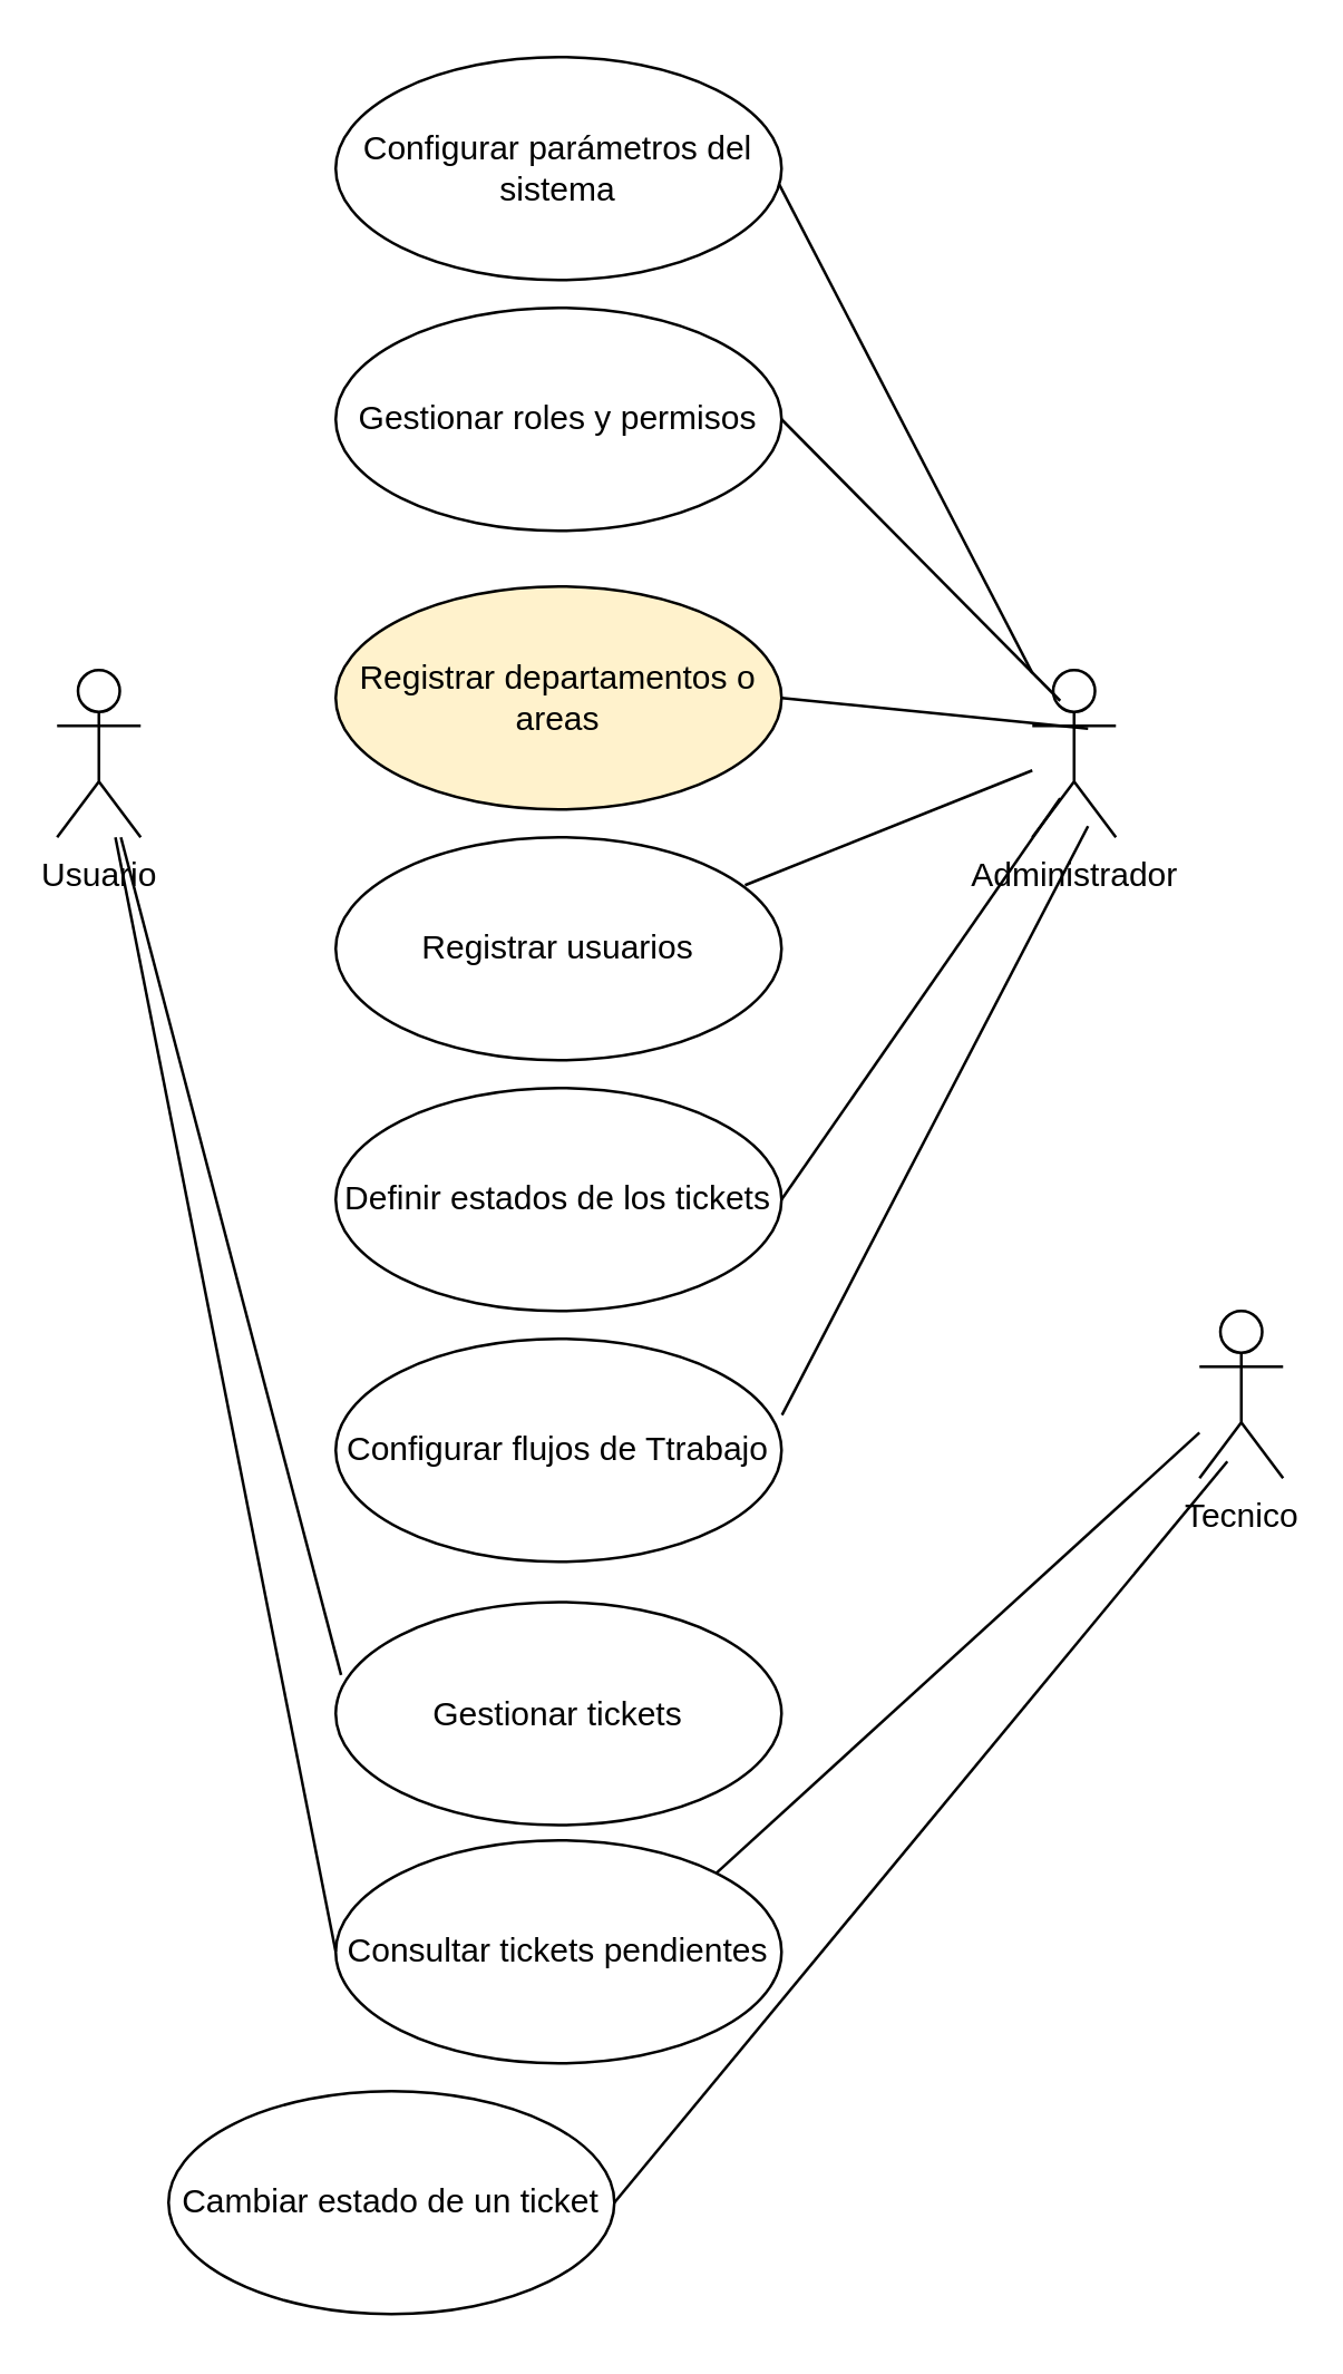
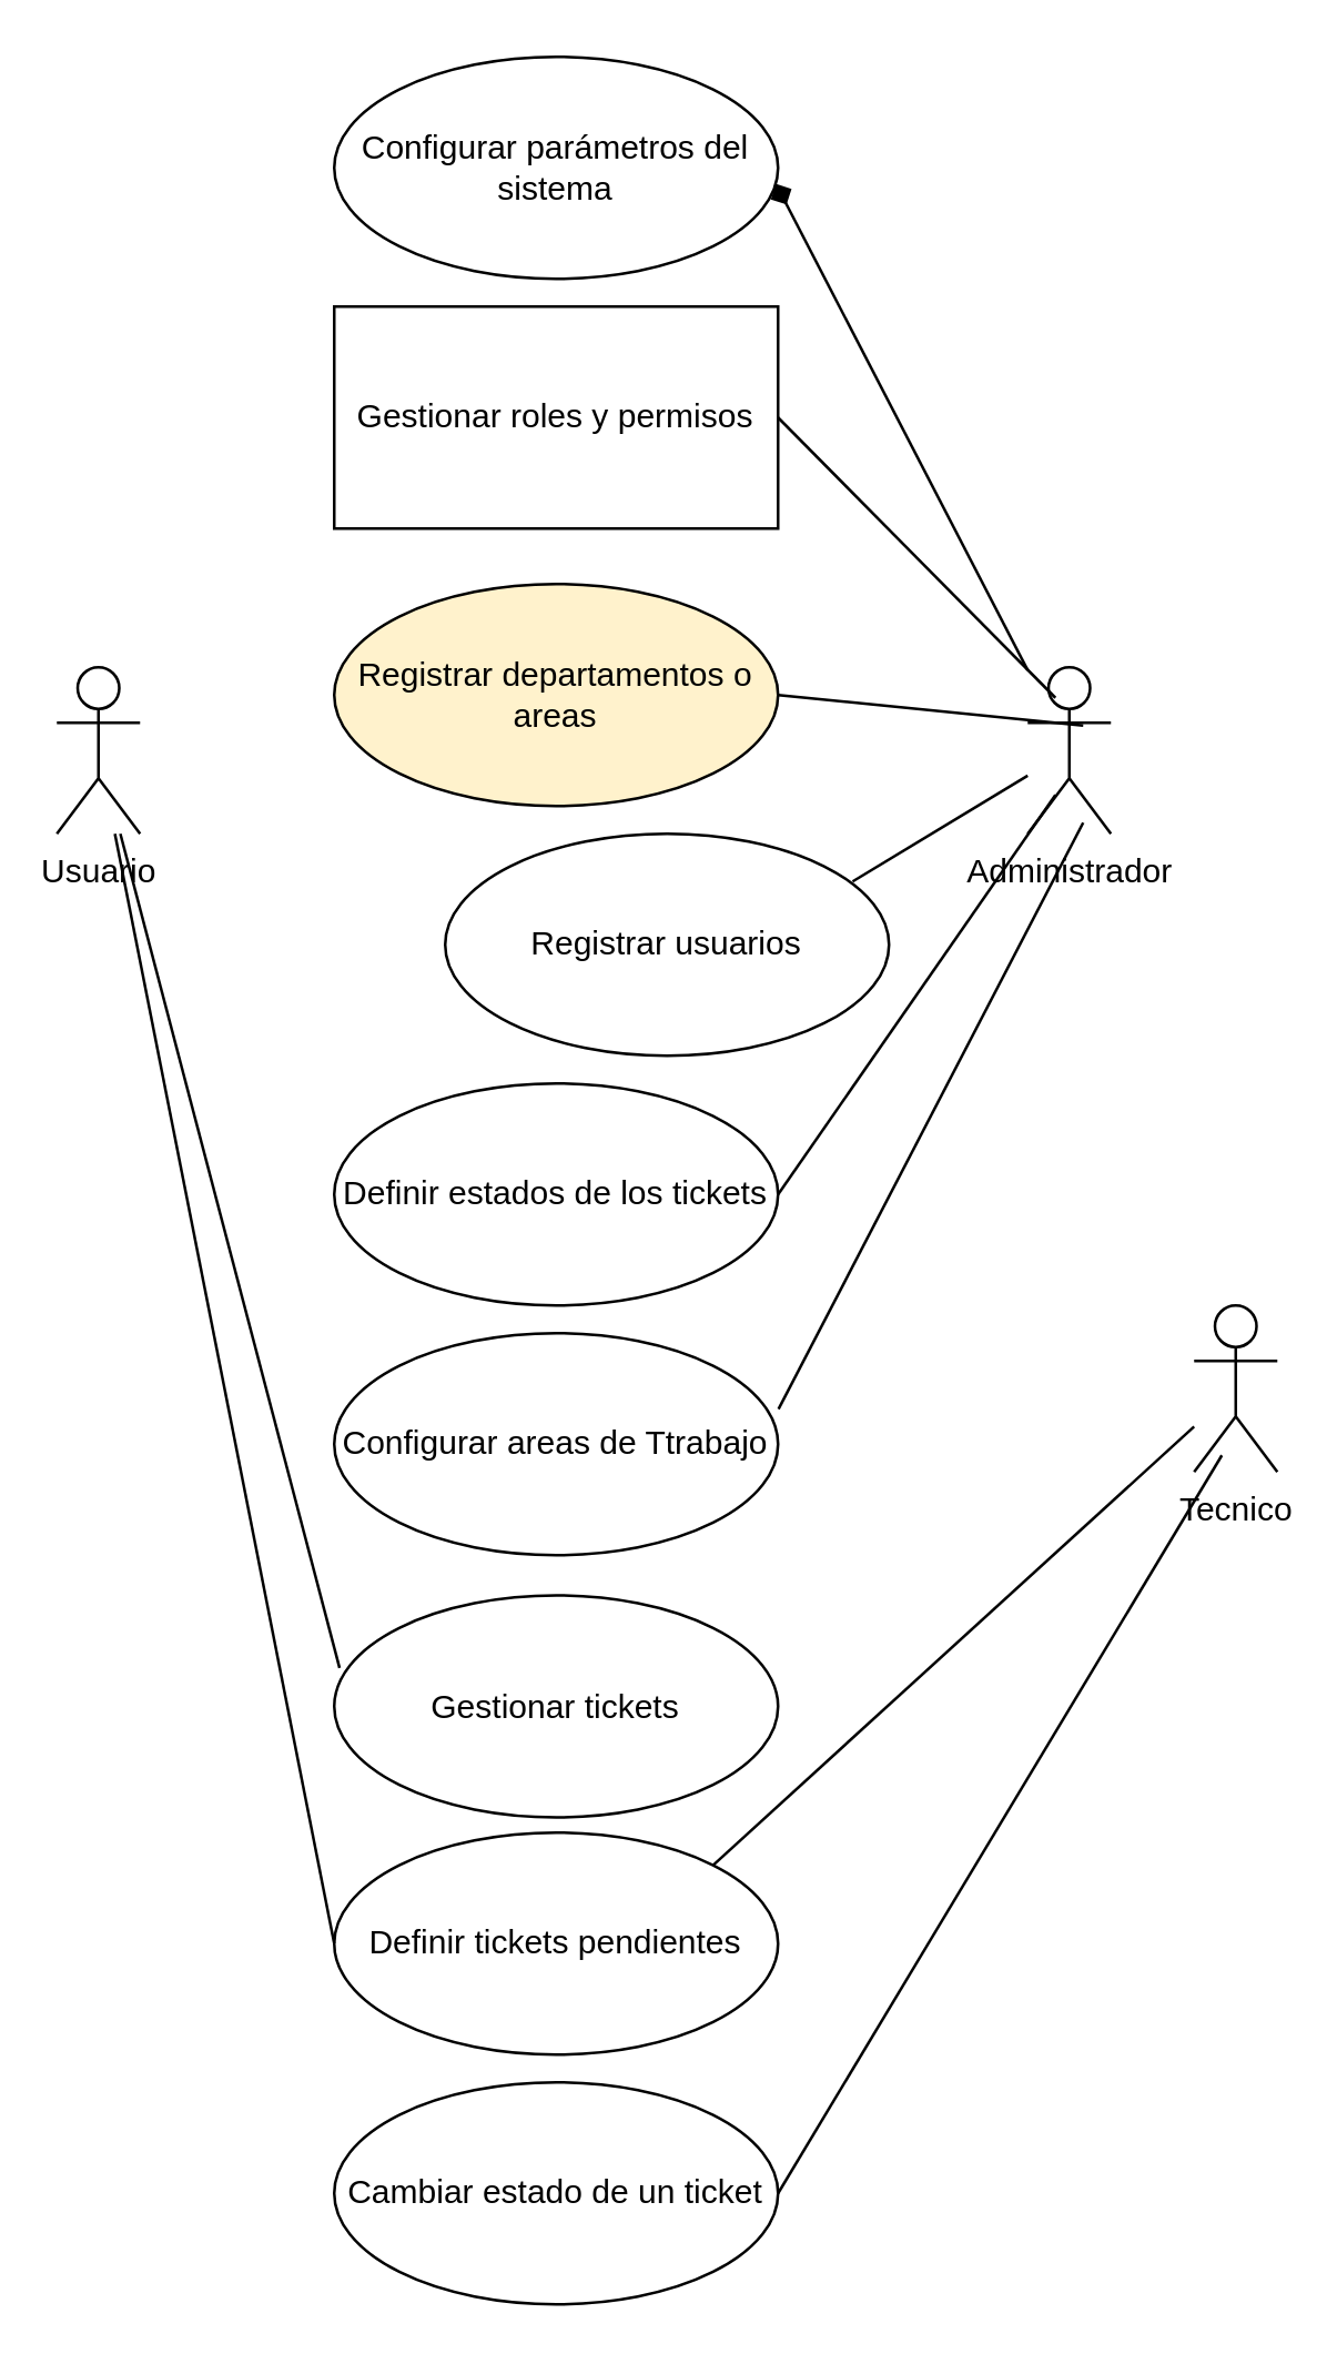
  <mxCell id="0" />
  <mxCell id="1" parent="0" />
  <mxCell id="2" value="Usuario" style="shape=umlActor;verticalLabelPosition=bottom;verticalAlign=top;html=1;outlineConnect=0;" vertex="1" parent="1"><mxGeometry x="20" y="240" width="30" height="60" as="geometry" /></mxCell>
  <mxCell id="3" value="Administrador&lt;br&gt;" style="shape=umlActor;verticalLabelPosition=bottom;verticalAlign=top;html=1;outlineConnect=0;" vertex="1" parent="1"><mxGeometry x="370" y="240" width="30" height="60" as="geometry" /></mxCell>
- <mxCell id="4" value="Gestionar roles y permisos" style="ellipse;whiteSpace=wrap;html=1;" vertex="1" parent="1"><mxGeometry x="120" y="110" width="160" height="80" as="geometry" /></mxCell>
+ <mxCell id="4" value="Gestionar roles y permisos" style="whiteSpace=wrap;html=1;rounded=0;" vertex="1" parent="1"><mxGeometry x="120" y="110" width="160" height="80" as="geometry" /></mxCell>
  <mxCell id="5" value="Tecnico" style="shape=umlActor;verticalLabelPosition=bottom;verticalAlign=top;html=1;outlineConnect=0;" vertex="1" parent="1"><mxGeometry x="430" y="470" width="30" height="60" as="geometry" /></mxCell>
  <mxCell id="6" value="Registrar departamentos o areas" style="ellipse;whiteSpace=wrap;html=1;fillColor=#fff2cc;" vertex="1" parent="1"><mxGeometry x="120" y="210" width="160" height="80" as="geometry" /></mxCell>
- <mxCell id="7" value="Registrar usuarios" style="ellipse;whiteSpace=wrap;html=1;" vertex="1" parent="1"><mxGeometry x="120" y="300" width="160" height="80" as="geometry" /></mxCell>
+ <mxCell id="7" value="Registrar usuarios" style="ellipse;whiteSpace=wrap;html=1;" vertex="1" parent="1"><mxGeometry x="160" y="300" width="160" height="80" as="geometry" /></mxCell>
  <mxCell id="8" value="Definir estados de los tickets" style="ellipse;whiteSpace=wrap;html=1;" vertex="1" parent="1"><mxGeometry x="120" y="390" width="160" height="80" as="geometry" /></mxCell>
  <mxCell id="9" value="Configurar parámetros del sistema" style="ellipse;whiteSpace=wrap;html=1;" vertex="1" parent="1"><mxGeometry x="120" y="20" width="160" height="80" as="geometry" /></mxCell>
- <mxCell id="10" value="Configurar flujos de Ttrabajo" style="ellipse;whiteSpace=wrap;html=1;" vertex="1" parent="1"><mxGeometry x="120" y="480" width="160" height="80" as="geometry" /></mxCell>
+ <mxCell id="10" value="Configurar areas de Ttrabajo" style="ellipse;whiteSpace=wrap;html=1;" vertex="1" parent="1"><mxGeometry x="120" y="480" width="160" height="80" as="geometry" /></mxCell>
  <mxCell id="11" value="Gestionar tickets" style="ellipse;whiteSpace=wrap;html=1;" vertex="1" parent="1"><mxGeometry x="120" y="574.5" width="160" height="80" as="geometry" /></mxCell>
- <mxCell id="12" value="Consultar tickets pendientes" style="ellipse;whiteSpace=wrap;html=1;" vertex="1" parent="1"><mxGeometry x="120" y="660" width="160" height="80" as="geometry" /></mxCell>
- <mxCell id="13" value="Cambiar estado de un ticket" style="ellipse;whiteSpace=wrap;html=1;" vertex="1" parent="1"><mxGeometry x="60" y="750" width="160" height="80" as="geometry" /></mxCell>
- <mxCell id="14" value="" style="endArrow=none;html=1;rounded=0;entryX=0.995;entryY=0.572;entryDx=0;entryDy=0;entryPerimeter=0;" edge="1" parent="1" source="3" target="9"><mxGeometry width="50" height="50" relative="1" as="geometry"><mxPoint x="90" y="210" as="sourcePoint" /><mxPoint x="140" y="160" as="targetPoint" /></mxGeometry></mxCell>
+ <mxCell id="12" value="Definir tickets pendientes" style="ellipse;whiteSpace=wrap;html=1;" vertex="1" parent="1"><mxGeometry x="120" y="660" width="160" height="80" as="geometry" /></mxCell>
+ <mxCell id="13" value="Cambiar estado de un ticket" style="ellipse;whiteSpace=wrap;html=1;" vertex="1" parent="1"><mxGeometry x="120" y="750" width="160" height="80" as="geometry" /></mxCell>
+ <mxCell id="14" value="" style="endArrow=diamond;html=1;rounded=0;entryX=0.995;entryY=0.572;entryDx=0;entryDy=0;entryPerimeter=0;" edge="1" parent="1" source="3" target="9"><mxGeometry width="50" height="50" relative="1" as="geometry"><mxPoint x="90" y="210" as="sourcePoint" /><mxPoint x="140" y="160" as="targetPoint" /></mxGeometry></mxCell>
  <mxCell id="15" value="" style="endArrow=none;html=1;rounded=0;entryX=1;entryY=0.5;entryDx=0;entryDy=0;" edge="1" parent="1" target="4"><mxGeometry width="50" height="50" relative="1" as="geometry"><mxPoint x="380" y="251" as="sourcePoint" /><mxPoint x="289" y="76" as="targetPoint" /></mxGeometry></mxCell>
  <mxCell id="16" value="" style="endArrow=none;html=1;rounded=0;entryX=1;entryY=0.5;entryDx=0;entryDy=0;" edge="1" parent="1" target="6"><mxGeometry width="50" height="50" relative="1" as="geometry"><mxPoint x="390" y="261" as="sourcePoint" /><mxPoint x="299" y="86" as="targetPoint" /></mxGeometry></mxCell>
  <mxCell id="17" value="" style="endArrow=none;html=1;rounded=0;entryX=0.918;entryY=0.215;entryDx=0;entryDy=0;entryPerimeter=0;" edge="1" parent="1" source="3" target="7"><mxGeometry width="50" height="50" relative="1" as="geometry"><mxPoint x="400" y="271" as="sourcePoint" /><mxPoint x="290" y="260" as="targetPoint" /></mxGeometry></mxCell>
  <mxCell id="18" value="" style="endArrow=none;html=1;rounded=0;entryX=1;entryY=0.5;entryDx=0;entryDy=0;" edge="1" parent="1" target="8"><mxGeometry width="50" height="50" relative="1" as="geometry"><mxPoint x="380" y="286" as="sourcePoint" /><mxPoint x="277" y="327" as="targetPoint" /></mxGeometry></mxCell>
  <mxCell id="19" value="" style="endArrow=none;html=1;rounded=0;entryX=1.001;entryY=0.342;entryDx=0;entryDy=0;entryPerimeter=0;" edge="1" parent="1" target="10"><mxGeometry width="50" height="50" relative="1" as="geometry"><mxPoint x="390" y="296" as="sourcePoint" /><mxPoint x="287" y="337" as="targetPoint" /></mxGeometry></mxCell>
  <mxCell id="20" value="" style="endArrow=none;html=1;rounded=0;exitX=0.012;exitY=0.327;exitDx=0;exitDy=0;exitPerimeter=0;" edge="1" parent="1" source="11" target="2"><mxGeometry width="50" height="50" relative="1" as="geometry"><mxPoint x="250" y="450" as="sourcePoint" /><mxPoint x="300" y="400" as="targetPoint" /></mxGeometry></mxCell>
  <mxCell id="21" value="" style="endArrow=none;html=1;rounded=0;entryX=0;entryY=0.5;entryDx=0;entryDy=0;" edge="1" parent="1" source="2" target="12"><mxGeometry width="50" height="50" relative="1" as="geometry"><mxPoint x="400" y="306" as="sourcePoint" /><mxPoint x="297" y="347" as="targetPoint" /></mxGeometry></mxCell>
  <mxCell id="22" value="" style="endArrow=none;html=1;rounded=0;exitX=1;exitY=0;exitDx=0;exitDy=0;" edge="1" parent="1" source="12" target="5"><mxGeometry width="50" height="50" relative="1" as="geometry"><mxPoint x="250" y="640" as="sourcePoint" /><mxPoint x="300" y="590" as="targetPoint" /></mxGeometry></mxCell>
  <mxCell id="23" value="" style="endArrow=none;html=1;rounded=0;exitX=1;exitY=0.5;exitDx=0;exitDy=0;" edge="1" parent="1" source="13"><mxGeometry width="50" height="50" relative="1" as="geometry"><mxPoint x="267" y="682" as="sourcePoint" /><mxPoint x="440" y="524" as="targetPoint" /></mxGeometry></mxCell>
